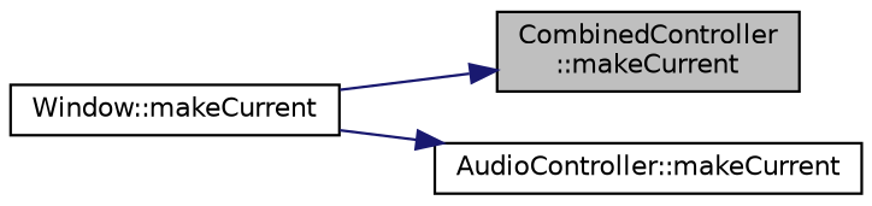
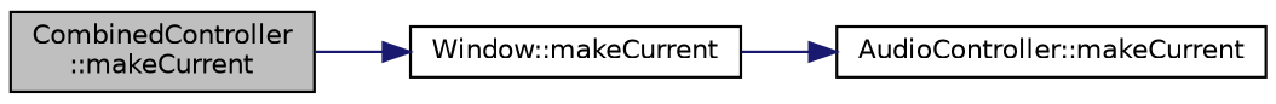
  digraph {
    rankdir=LR
    node [color=black fillcolor=white fontname=Helvetica fontsize=10 shape=record style=filled]
    edge [color=midnightblue fontname=Helvetica fontsize=10 labelfontname=Helvetica labelfontsize=10 style=solid]
    n1 [fillcolor=grey75 fontcolor=black height=0.2 label="CombinedController\l::makeCurrent" width=0.4]
    n2 [height=0.2 label="Window::makeCurrent" width=0.4]
    n3 [height=0.2 label="AudioController::makeCurrent" width=0.4]
-   n2 -> n1
+   n1 -> n2
    n2 -> n3
  }
